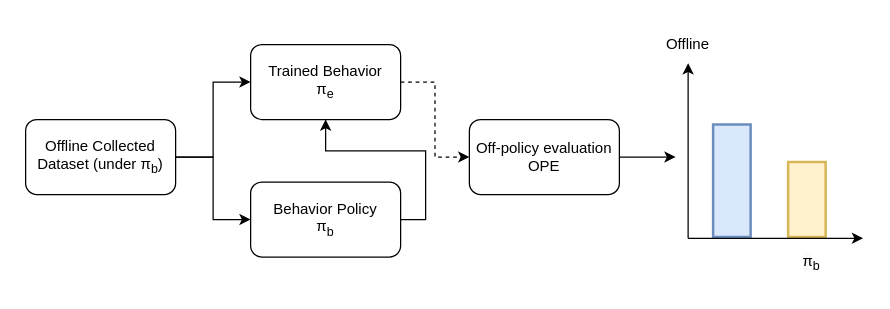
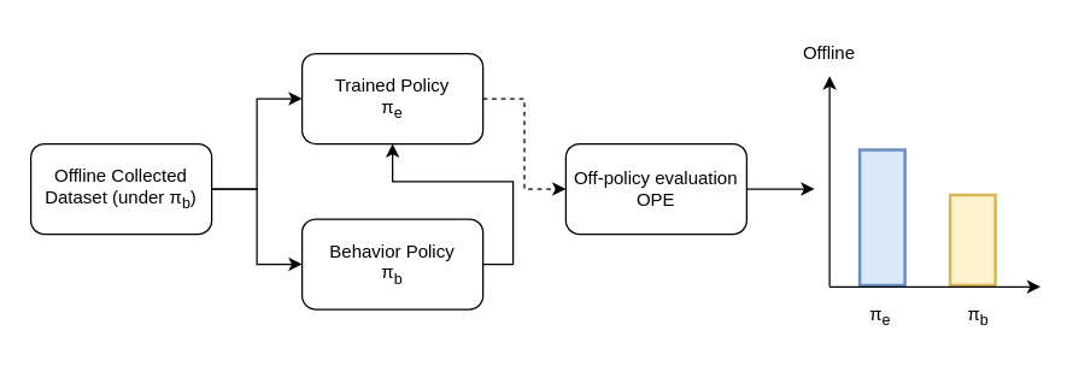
  <mxCell id="0" />
  <mxCell id="1" parent="0" />
  <mxCell id="2" style="edgeStyle=orthogonalEdgeStyle;rounded=0;orthogonalLoop=1;jettySize=auto;html=1;exitX=1;exitY=0.5;exitDx=0;exitDy=0;entryX=0;entryY=0.5;entryDx=0;entryDy=0;dashed=1;" edge="1" parent="1" source="3" target="10"><mxGeometry relative="1" as="geometry"><mxPoint x="370" y="85" as="targetPoint" /></mxGeometry></mxCell>
- <mxCell id="3" value="Trained Behavior&lt;div&gt;π&lt;sub&gt;e&lt;/sub&gt;&lt;br&gt;&lt;/div&gt;" style="rounded=1;whiteSpace=wrap;html=1;" vertex="1" parent="1"><mxGeometry x="200" y="35" width="120" height="60" as="geometry" /></mxCell>
+ <mxCell id="3" value="Trained Policy&lt;div&gt;π&lt;sub&gt;e&lt;/sub&gt;&lt;br&gt;&lt;/div&gt;" style="rounded=1;whiteSpace=wrap;html=1;" vertex="1" parent="1"><mxGeometry x="200" y="35" width="120" height="60" as="geometry" /></mxCell>
  <mxCell id="4" style="edgeStyle=orthogonalEdgeStyle;rounded=0;orthogonalLoop=1;jettySize=auto;html=1;exitX=1;exitY=0.5;exitDx=0;exitDy=0;" edge="1" parent="1" source="5" target="3"><mxGeometry relative="1" as="geometry" /></mxCell>
  <mxCell id="5" value="Behavior Policy&lt;div&gt;π&lt;sub&gt;b&lt;/sub&gt;&lt;br&gt;&lt;/div&gt;" style="rounded=1;whiteSpace=wrap;html=1;" vertex="1" parent="1"><mxGeometry x="200" y="145" width="120" height="60" as="geometry" /></mxCell>
  <mxCell id="6" style="edgeStyle=orthogonalEdgeStyle;rounded=0;orthogonalLoop=1;jettySize=auto;html=1;exitX=1;exitY=0.5;exitDx=0;exitDy=0;entryX=0;entryY=0.5;entryDx=0;entryDy=0;" edge="1" parent="1" source="8" target="3"><mxGeometry relative="1" as="geometry" /></mxCell>
  <mxCell id="7" style="edgeStyle=orthogonalEdgeStyle;rounded=0;orthogonalLoop=1;jettySize=auto;html=1;exitX=1;exitY=0.5;exitDx=0;exitDy=0;entryX=0;entryY=0.5;entryDx=0;entryDy=0;" edge="1" parent="1" source="8" target="5"><mxGeometry relative="1" as="geometry" /></mxCell>
  <mxCell id="8" value="Offline Collected Dataset (under&amp;nbsp;π&lt;sub&gt;b&lt;/sub&gt;)" style="rounded=1;whiteSpace=wrap;html=1;" vertex="1" parent="1"><mxGeometry x="20" y="95" width="120" height="60" as="geometry" /></mxCell>
  <mxCell id="9" style="edgeStyle=orthogonalEdgeStyle;rounded=0;orthogonalLoop=1;jettySize=auto;html=1;exitX=1;exitY=0.5;exitDx=0;exitDy=0;" edge="1" parent="1" source="10"><mxGeometry relative="1" as="geometry"><mxPoint x="540" y="125" as="targetPoint" /></mxGeometry></mxCell>
  <mxCell id="10" value="Off-policy evaluation&lt;div&gt;OPE&lt;/div&gt;" style="rounded=1;whiteSpace=wrap;html=1;" vertex="1" parent="1"><mxGeometry x="375" y="95" width="120" height="60" as="geometry" /></mxCell>
  <mxCell id="11" value="" style="rounded=0;whiteSpace=wrap;html=1;fillColor=#dae8fc;strokeColor=#6c8ebf;strokeWidth=2;" vertex="1" parent="1"><mxGeometry x="570" y="99" width="30" height="90" as="geometry" /></mxCell>
  <mxCell id="12" value="" style="rounded=0;whiteSpace=wrap;html=1;fillColor=#fff2cc;strokeColor=#d6b656;strokeWidth=2;" vertex="1" parent="1"><mxGeometry x="630" y="129" width="30" height="60" as="geometry" /></mxCell>
  <mxCell id="13" value="" style="endArrow=classic;html=1;rounded=0;" edge="1" parent="1"><mxGeometry width="50" height="50" relative="1" as="geometry"><mxPoint x="550" y="190" as="sourcePoint" /><mxPoint x="550" y="50" as="targetPoint" /></mxGeometry></mxCell>
  <mxCell id="14" value="" style="endArrow=classic;html=1;rounded=0;" edge="1" parent="1"><mxGeometry width="50" height="50" relative="1" as="geometry"><mxPoint x="550" y="190" as="sourcePoint" /><mxPoint x="690" y="190" as="targetPoint" /></mxGeometry></mxCell>
  <mxCell id="15" value="Offline" style="text;html=1;align=center;verticalAlign=middle;whiteSpace=wrap;rounded=0;" vertex="1" parent="1"><mxGeometry x="520" y="20" width="60" height="30" as="geometry" /></mxCell>
+ <mxCell id="16" value="&lt;span style=&quot;color: rgb(0, 0, 0); font-family: Helvetica; font-size: 12px; font-style: normal; font-variant-ligatures: normal; font-variant-caps: normal; font-weight: 400; letter-spacing: normal; orphans: 2; text-align: center; text-indent: 0px; text-transform: none; widows: 2; word-spacing: 0px; -webkit-text-stroke-width: 0px; white-space: normal; background-color: rgb(251, 251, 251); text-decoration-thickness: initial; text-decoration-style: initial; text-decoration-color: initial; display: inline !important; float: none;&quot;&gt;π&lt;/span&gt;&lt;sub style=&quot;forced-color-adjust: none; color: rgb(0, 0, 0); font-family: Helvetica; font-style: normal; font-variant-ligatures: normal; font-variant-caps: normal; font-weight: 400; letter-spacing: normal; orphans: 2; text-align: center; text-indent: 0px; text-transform: none; widows: 2; word-spacing: 0px; -webkit-text-stroke-width: 0px; white-space: normal; background-color: rgb(251, 251, 251); text-decoration-thickness: initial; text-decoration-style: initial; text-decoration-color: initial;&quot;&gt;e&lt;/sub&gt;" style="text;whiteSpace=wrap;html=1;" vertex="1" parent="1"><mxGeometry x="575" y="195" width="20" height="30" as="geometry" /></mxCell>
  <mxCell id="17" value="&lt;span style=&quot;color: rgb(0, 0, 0); font-family: Helvetica; font-size: 12px; font-style: normal; font-variant-ligatures: normal; font-variant-caps: normal; font-weight: 400; letter-spacing: normal; orphans: 2; text-align: center; text-indent: 0px; text-transform: none; widows: 2; word-spacing: 0px; -webkit-text-stroke-width: 0px; white-space: normal; background-color: rgb(251, 251, 251); text-decoration-thickness: initial; text-decoration-style: initial; text-decoration-color: initial; display: inline !important; float: none;&quot;&gt;π&lt;/span&gt;&lt;sub style=&quot;forced-color-adjust: none; color: rgb(0, 0, 0); font-family: Helvetica; font-style: normal; font-variant-ligatures: normal; font-variant-caps: normal; font-weight: 400; letter-spacing: normal; orphans: 2; text-align: center; text-indent: 0px; text-transform: none; widows: 2; word-spacing: 0px; -webkit-text-stroke-width: 0px; white-space: normal; background-color: rgb(251, 251, 251); text-decoration-thickness: initial; text-decoration-style: initial; text-decoration-color: initial;&quot;&gt;b&lt;/sub&gt;" style="text;whiteSpace=wrap;html=1;" vertex="1" parent="1"><mxGeometry x="640" y="195" width="20" height="30" as="geometry" /></mxCell>
